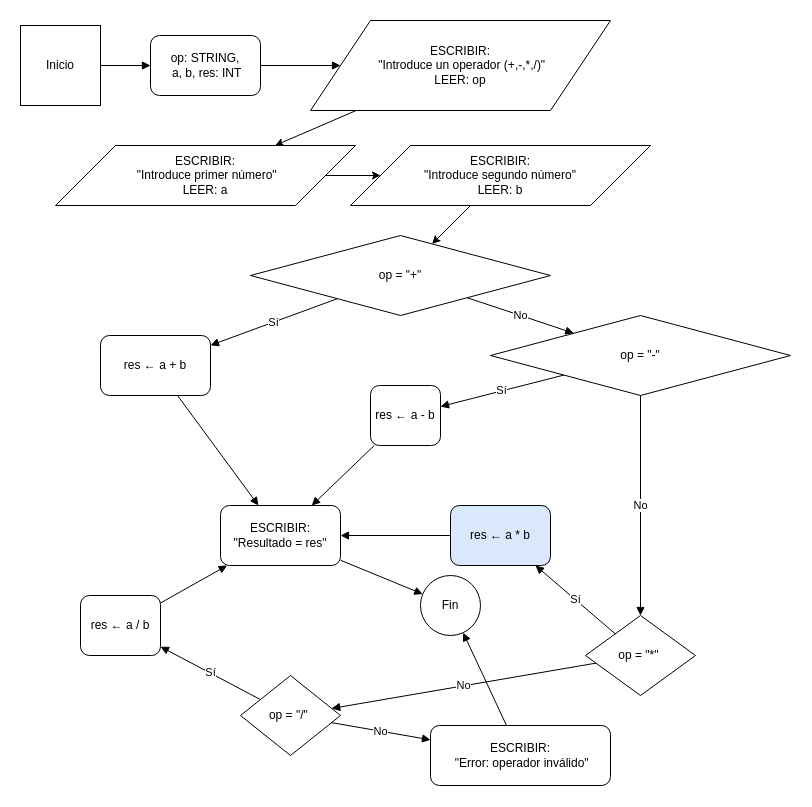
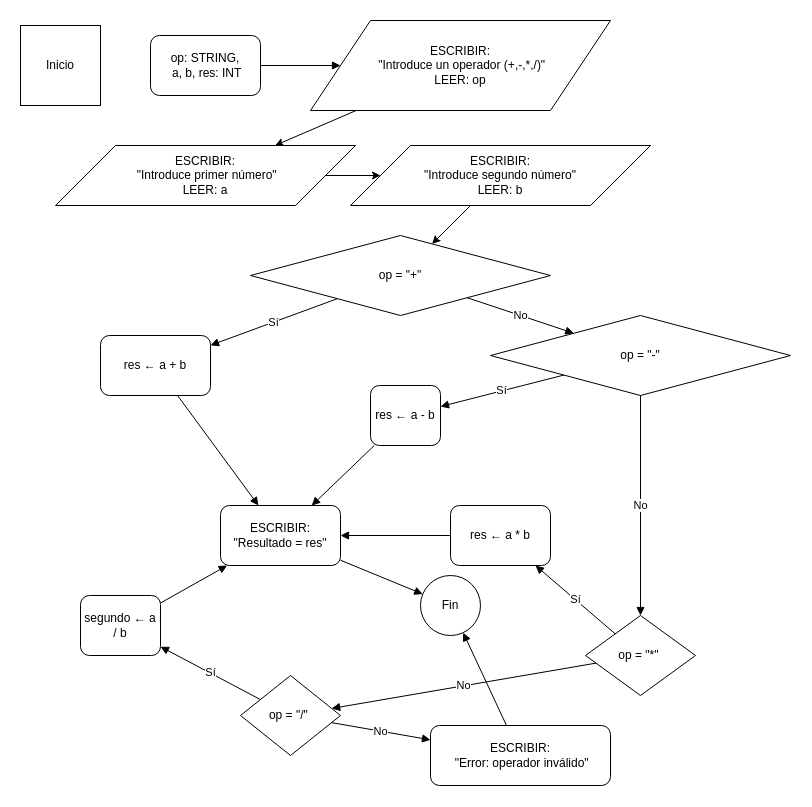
  <mxCell id="0" />
  <mxCell id="1" parent="0" />
  <mxCell id="2" value="Inicio" style="whiteSpace=wrap;html=1;aspect=fixed;rounded=0;" parent="1" vertex="1"><mxGeometry x="20" y="25" width="80" height="80" as="geometry" /></mxCell>
  <mxCell id="3" value="op: STRING,&lt;br&gt;&amp;nbsp;a, b, res: INT" style="rounded=1;whiteSpace=wrap;html=1;" parent="1" vertex="1"><mxGeometry x="150" y="35" width="110" height="60" as="geometry" /></mxCell>
  <mxCell id="4" value="" style="edgeStyle=none;html=1;" edge="1" parent="1" source="5" target="7"><mxGeometry relative="1" as="geometry" /></mxCell>
  <mxCell id="5" value="ESCRIBIR:&lt;br&gt;&amp;nbsp;&quot;Introduce un operador (+,-,*,/)&quot;&lt;br&gt;LEER: op" style="shape=parallelogram;perimeter=parallelogramPerimeter;whiteSpace=wrap;html=1;" parent="1" vertex="1"><mxGeometry x="310" y="20" width="300" height="90" as="geometry" /></mxCell>
  <mxCell id="6" value="" style="edgeStyle=none;html=1;" edge="1" parent="1" source="7" target="9"><mxGeometry relative="1" as="geometry" /></mxCell>
  <mxCell id="7" value="ESCRIBIR:&lt;br&gt;&amp;nbsp;&quot;Introduce primer número&quot;&lt;br&gt;LEER: a" style="shape=parallelogram;perimeter=parallelogramPerimeter;whiteSpace=wrap;html=1;" parent="1" vertex="1"><mxGeometry x="55" y="145" width="300" height="60" as="geometry" /></mxCell>
  <mxCell id="8" value="" style="edgeStyle=none;html=1;" edge="1" parent="1" source="9" target="10"><mxGeometry relative="1" as="geometry" /></mxCell>
  <mxCell id="9" value="ESCRIBIR: &lt;br&gt;&quot;Introduce segundo número&quot;&lt;br&gt;LEER: b" style="shape=parallelogram;perimeter=parallelogramPerimeter;whiteSpace=wrap;html=1;" parent="1" vertex="1"><mxGeometry x="350" y="145" width="300" height="60" as="geometry" /></mxCell>
  <mxCell id="10" value="op = &quot;+&quot;" style="rhombus;whiteSpace=wrap;html=1;" parent="1" vertex="1"><mxGeometry x="250" y="235" width="300" height="80" as="geometry" /></mxCell>
  <mxCell id="11" value="res ← a + b" style="rounded=1;whiteSpace=wrap;html=1;" parent="1" vertex="1"><mxGeometry x="100" y="335" width="110" height="60" as="geometry" /></mxCell>
  <mxCell id="12" value="op = &quot;-&quot;" style="rhombus;whiteSpace=wrap;html=1;" parent="1" vertex="1"><mxGeometry x="490" y="315" width="300" height="80" as="geometry" /></mxCell>
  <mxCell id="13" value="res ← a - b" style="rounded=1;whiteSpace=wrap;html=1;" parent="1" vertex="1"><mxGeometry x="370" y="385" width="70" height="60" as="geometry" /></mxCell>
  <mxCell id="14" value="op = &quot;*&quot;&amp;nbsp;" style="rhombus;whiteSpace=wrap;html=1;" parent="1" vertex="1"><mxGeometry x="585" y="615" width="110" height="80" as="geometry" /></mxCell>
- <mxCell id="15" value="res ← a * b" style="rounded=1;whiteSpace=wrap;html=1;fillColor=#dae8fc;" parent="1" vertex="1"><mxGeometry x="450" y="505" width="100" height="60" as="geometry" /></mxCell>
+ <mxCell id="15" value="res ← a * b" style="rounded=1;whiteSpace=wrap;html=1;" parent="1" vertex="1"><mxGeometry x="450" y="505" width="100" height="60" as="geometry" /></mxCell>
  <mxCell id="16" value="op = &quot;/&quot;&amp;nbsp;" style="rhombus;whiteSpace=wrap;html=1;" parent="1" vertex="1"><mxGeometry x="240" y="675" width="100" height="80" as="geometry" /></mxCell>
- <mxCell id="17" value="res ← a / b" style="rounded=1;whiteSpace=wrap;html=1;" parent="1" vertex="1"><mxGeometry x="80" y="595" width="80" height="60" as="geometry" /></mxCell>
+ <mxCell id="17" value="segundo ← a / b" style="rounded=1;whiteSpace=wrap;html=1;" parent="1" vertex="1"><mxGeometry x="80" y="595" width="80" height="60" as="geometry" /></mxCell>
  <mxCell id="18" value="ESCRIBIR:&lt;br&gt;&amp;nbsp;&quot;Error: operador inválido&quot;" style="rounded=1;whiteSpace=wrap;html=1;" parent="1" vertex="1"><mxGeometry x="430" y="725" width="180" height="60" as="geometry" /></mxCell>
  <mxCell id="19" value="ESCRIBIR: &lt;br&gt;&quot;Resultado = res&quot;" style="rounded=1;whiteSpace=wrap;html=1;" parent="1" vertex="1"><mxGeometry x="220" y="505" width="120" height="60" as="geometry" /></mxCell>
  <mxCell id="20" value="Fin" style="ellipse;whiteSpace=wrap;html=1;aspect=fixed;" parent="1" vertex="1"><mxGeometry x="420" y="575" width="60" height="60" as="geometry" /></mxCell>
- <mxCell id="21" value="" style="endArrow=block;rounded=1;html=1;" parent="1" source="2" target="3" edge="1"><mxGeometry relative="1" as="geometry" /></mxCell>
  <mxCell id="22" value="" style="endArrow=block;rounded=1;html=1;" parent="1" source="3" target="5" edge="1"><mxGeometry relative="1" as="geometry" /></mxCell>
  <mxCell id="23" value="Sí" style="endArrow=block;rounded=1;html=1;" parent="1" source="10" target="11" edge="1"><mxGeometry relative="1" as="geometry" /></mxCell>
  <mxCell id="24" value="No" style="endArrow=block;rounded=1;html=1;" parent="1" source="10" target="12" edge="1"><mxGeometry relative="1" as="geometry" /></mxCell>
  <mxCell id="25" value="Sí" style="endArrow=block;rounded=1;html=1;" parent="1" source="12" target="13" edge="1"><mxGeometry relative="1" as="geometry" /></mxCell>
  <mxCell id="26" value="No" style="endArrow=block;rounded=1;html=1;" parent="1" source="12" target="14" edge="1"><mxGeometry relative="1" as="geometry" /></mxCell>
  <mxCell id="27" value="Sí" style="endArrow=block;rounded=1;html=1;" parent="1" source="14" target="15" edge="1"><mxGeometry relative="1" as="geometry" /></mxCell>
  <mxCell id="28" value="No" style="endArrow=block;rounded=1;html=1;" parent="1" source="14" target="16" edge="1"><mxGeometry relative="1" as="geometry" /></mxCell>
  <mxCell id="29" value="Sí" style="endArrow=block;rounded=1;html=1;" parent="1" source="16" target="17" edge="1"><mxGeometry relative="1" as="geometry" /></mxCell>
  <mxCell id="30" value="No" style="endArrow=block;rounded=1;html=1;" parent="1" source="16" target="18" edge="1"><mxGeometry relative="1" as="geometry" /></mxCell>
  <mxCell id="31" value="" style="endArrow=block;rounded=1;html=1;" parent="1" source="11" target="19" edge="1"><mxGeometry relative="1" as="geometry" /></mxCell>
  <mxCell id="32" value="" style="endArrow=block;rounded=1;html=1;" parent="1" source="13" target="19" edge="1"><mxGeometry relative="1" as="geometry" /></mxCell>
  <mxCell id="33" value="" style="endArrow=block;rounded=1;html=1;" parent="1" source="15" target="19" edge="1"><mxGeometry relative="1" as="geometry" /></mxCell>
  <mxCell id="34" value="" style="endArrow=block;rounded=1;html=1;" parent="1" source="17" target="19" edge="1"><mxGeometry relative="1" as="geometry" /></mxCell>
  <mxCell id="35" value="" style="endArrow=block;rounded=1;html=1;" parent="1" source="18" target="20" edge="1"><mxGeometry relative="1" as="geometry" /></mxCell>
  <mxCell id="36" value="" style="endArrow=block;rounded=1;html=1;" parent="1" source="19" target="20" edge="1"><mxGeometry relative="1" as="geometry" /></mxCell>
